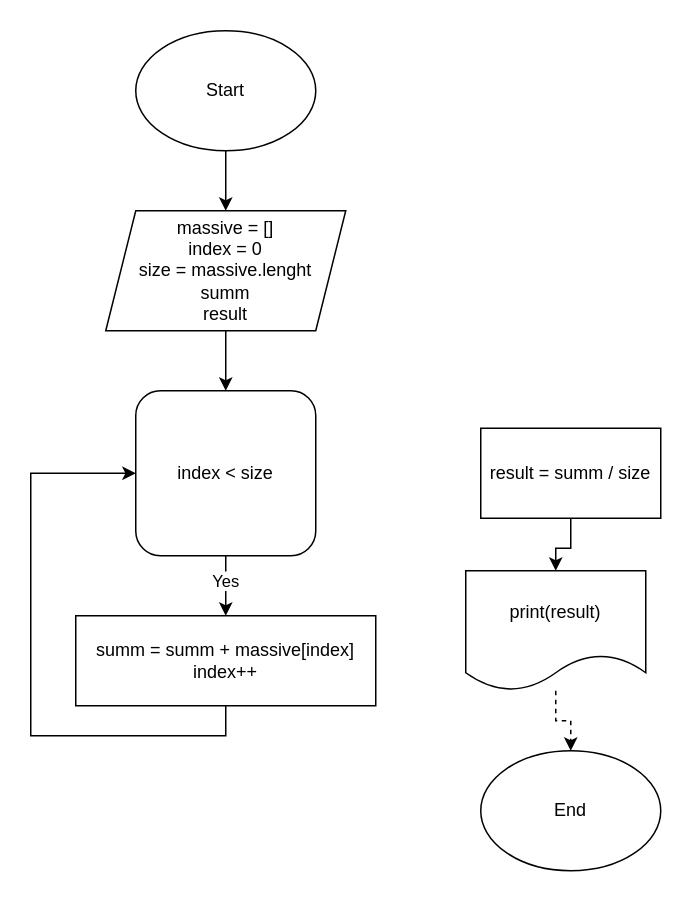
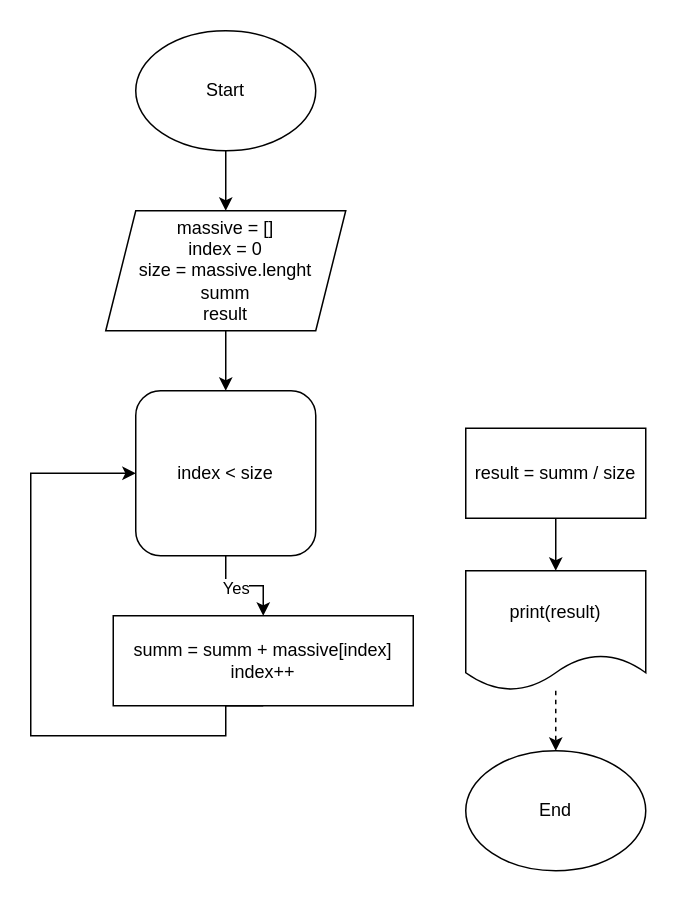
  <mxCell id="0" />
  <mxCell id="1" parent="0" />
  <mxCell id="2" style="edgeStyle=orthogonalEdgeStyle;rounded=0;orthogonalLoop=1;jettySize=auto;html=1;exitX=0.5;exitY=1;exitDx=0;exitDy=0;entryX=0.5;entryY=0;entryDx=0;entryDy=0;" edge="1" parent="1" source="3" target="5"><mxGeometry relative="1" as="geometry" /></mxCell>
  <mxCell id="3" value="Start" style="ellipse;whiteSpace=wrap;html=1;" vertex="1" parent="1"><mxGeometry x="90" y="20" width="120" height="80" as="geometry" /></mxCell>
  <mxCell id="4" style="edgeStyle=orthogonalEdgeStyle;rounded=0;orthogonalLoop=1;jettySize=auto;html=1;exitX=0.5;exitY=1;exitDx=0;exitDy=0;entryX=0.5;entryY=0;entryDx=0;entryDy=0;" edge="1" parent="1" source="5" target="8"><mxGeometry relative="1" as="geometry" /></mxCell>
  <mxCell id="5" value="massive = []&lt;br&gt;index = 0&lt;br&gt;size = massive.lenght&lt;br&gt;summ&lt;br&gt;result" style="shape=parallelogram;perimeter=parallelogramPerimeter;whiteSpace=wrap;html=1;fixedSize=1;" vertex="1" parent="1"><mxGeometry x="70" y="140" width="160" height="80" as="geometry" /></mxCell>
  <mxCell id="6" style="edgeStyle=orthogonalEdgeStyle;rounded=0;orthogonalLoop=1;jettySize=auto;html=1;exitX=0.5;exitY=1;exitDx=0;exitDy=0;entryX=0.5;entryY=0;entryDx=0;entryDy=0;" edge="1" parent="1" source="8" target="10"><mxGeometry relative="1" as="geometry" /></mxCell>
  <mxCell id="7" value="Yes" style="edgeLabel;html=1;align=center;verticalAlign=middle;resizable=0;points=[];" vertex="1" connectable="0" parent="6"><mxGeometry x="-0.2" y="-1" relative="1" as="geometry"><mxPoint as="offset" /></mxGeometry></mxCell>
  <mxCell id="8" value="index &amp;lt; size" style="whiteSpace=wrap;html=1;rounded=1;" vertex="1" parent="1"><mxGeometry x="90" y="260" width="120" height="110" as="geometry" /></mxCell>
  <mxCell id="9" style="edgeStyle=orthogonalEdgeStyle;rounded=0;orthogonalLoop=1;jettySize=auto;html=1;exitX=0.5;exitY=1;exitDx=0;exitDy=0;entryX=0;entryY=0.5;entryDx=0;entryDy=0;" edge="1" parent="1" source="10" target="8"><mxGeometry relative="1" as="geometry"><Array as="points"><mxPoint x="150" y="490" /><mxPoint x="20" y="490" /><mxPoint x="20" y="315" /></Array></mxGeometry></mxCell>
- <mxCell id="10" value="summ = summ + massive[index]&lt;br&gt;index++" style="rounded=0;whiteSpace=wrap;html=1;" vertex="1" parent="1"><mxGeometry x="50" y="410" width="200" height="60" as="geometry" /></mxCell>
+ <mxCell id="10" value="summ = summ + massive[index]&lt;br&gt;index++" style="rounded=0;whiteSpace=wrap;html=1;" vertex="1" parent="1"><mxGeometry x="75" y="410" width="200" height="60" as="geometry" /></mxCell>
  <mxCell id="11" style="edgeStyle=orthogonalEdgeStyle;rounded=0;orthogonalLoop=1;jettySize=auto;html=1;exitX=0.5;exitY=1;exitDx=0;exitDy=0;" edge="1" parent="1" source="12" target="14"><mxGeometry relative="1" as="geometry" /></mxCell>
- <mxCell id="12" value="result = summ / size" style="rounded=0;whiteSpace=wrap;html=1;" vertex="1" parent="1"><mxGeometry x="320" y="285" width="120" height="60" as="geometry" /></mxCell>
+ <mxCell id="12" value="result = summ / size" style="rounded=0;whiteSpace=wrap;html=1;" vertex="1" parent="1"><mxGeometry x="310" y="285" width="120" height="60" as="geometry" /></mxCell>
  <mxCell id="13" value="" style="edgeStyle=orthogonalEdgeStyle;rounded=0;orthogonalLoop=1;jettySize=auto;html=1;dashed=1;" edge="1" parent="1" source="14" target="15"><mxGeometry relative="1" as="geometry" /></mxCell>
  <mxCell id="14" value="print(result)" style="shape=document;whiteSpace=wrap;html=1;boundedLbl=1;" vertex="1" parent="1"><mxGeometry x="310" y="380" width="120" height="80" as="geometry" /></mxCell>
- <mxCell id="15" value="End" style="ellipse;whiteSpace=wrap;html=1;" vertex="1" parent="1"><mxGeometry x="320" y="500" width="120" height="80" as="geometry" /></mxCell>
+ <mxCell id="15" value="End" style="ellipse;whiteSpace=wrap;html=1;" vertex="1" parent="1"><mxGeometry x="310" y="500" width="120" height="80" as="geometry" /></mxCell>
